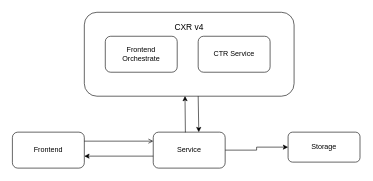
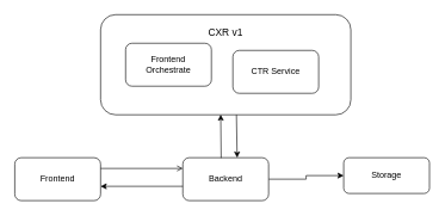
  <mxCell id="0" />
  <mxCell id="1" parent="0" />
  <mxCell id="2" value="Frontend" style="rounded=1;whiteSpace=wrap;html=1;" vertex="1" parent="1"><mxGeometry x="20" y="220" width="120" height="60" as="geometry" /></mxCell>
  <mxCell id="3" value="" style="group" vertex="1" connectable="0" parent="1"><mxGeometry x="140" y="20" width="350" height="140" as="geometry" /></mxCell>
  <mxCell id="4" value="" style="rounded=1;whiteSpace=wrap;html=1;" vertex="1" parent="3"><mxGeometry width="350" height="140" as="geometry" /></mxCell>
  <mxCell id="5" value="Frontend&lt;div&gt;Orchestrate&lt;/div&gt;" style="rounded=1;whiteSpace=wrap;html=1;" vertex="1" parent="3"><mxGeometry x="35" y="40" width="120" height="60" as="geometry" /></mxCell>
- <mxCell id="6" value="CTR Service" style="rounded=1;whiteSpace=wrap;html=1;" vertex="1" parent="3"><mxGeometry x="190" y="40" width="120" height="60" as="geometry" /></mxCell>
- <mxCell id="7" value="&lt;font style=&quot;font-size: 14px;&quot;&gt;CXR v4&lt;/font&gt;" style="text;html=1;align=center;verticalAlign=middle;whiteSpace=wrap;rounded=0;" vertex="1" parent="3"><mxGeometry x="135" y="10" width="80" height="30" as="geometry" /></mxCell>
+ <mxCell id="6" value="CTR Service" style="rounded=1;whiteSpace=wrap;html=1;" vertex="1" parent="3"><mxGeometry x="185" y="50" width="120" height="60" as="geometry" /></mxCell>
+ <mxCell id="7" value="&lt;font style=&quot;font-size: 14px;&quot;&gt;CXR v1&lt;/font&gt;" style="text;html=1;align=center;verticalAlign=middle;whiteSpace=wrap;rounded=0;" vertex="1" parent="3"><mxGeometry x="135" y="10" width="80" height="30" as="geometry" /></mxCell>
  <mxCell id="8" value="" style="edgeStyle=orthogonalEdgeStyle;rounded=0;orthogonalLoop=1;jettySize=auto;html=1;" edge="1" parent="1" source="9" target="10"><mxGeometry relative="1" as="geometry" /></mxCell>
- <mxCell id="9" value="Service" style="rounded=1;whiteSpace=wrap;html=1;" vertex="1" parent="1"><mxGeometry x="255" y="220" width="120" height="60" as="geometry" /></mxCell>
+ <mxCell id="9" value="Backend" style="rounded=1;whiteSpace=wrap;html=1;" vertex="1" parent="1"><mxGeometry x="255" y="220" width="120" height="60" as="geometry" /></mxCell>
  <mxCell id="10" value="Storage" style="rounded=1;whiteSpace=wrap;html=1;" vertex="1" parent="1"><mxGeometry x="480" y="220" width="120" height="50" as="geometry" /></mxCell>
  <mxCell id="11" value="" style="endArrow=classic;html=1;rounded=0;exitX=0.447;exitY=0.006;exitDx=0;exitDy=0;exitPerimeter=0;entryX=0.48;entryY=0.998;entryDx=0;entryDy=0;entryPerimeter=0;" edge="1" parent="1" source="9" target="4"><mxGeometry width="50" height="50" relative="1" as="geometry"><mxPoint x="270" y="200" as="sourcePoint" /><mxPoint x="320" y="150" as="targetPoint" /></mxGeometry></mxCell>
  <mxCell id="12" value="" style="endArrow=classic;html=1;rounded=0;exitX=0.437;exitY=-0.056;exitDx=0;exitDy=0;exitPerimeter=0;" edge="1" parent="1"><mxGeometry width="50" height="50" relative="1" as="geometry"><mxPoint x="330" y="160" as="sourcePoint" /><mxPoint x="331" y="220" as="targetPoint" /></mxGeometry></mxCell>
  <mxCell id="13" value="" style="endArrow=open;html=1;rounded=0;exitX=1;exitY=0.25;exitDx=0;exitDy=0;entryX=0;entryY=0.25;entryDx=0;entryDy=0;" edge="1" parent="1" source="2" target="9"><mxGeometry width="50" height="50" relative="1" as="geometry"><mxPoint x="300" y="190" as="sourcePoint" /><mxPoint x="350" y="140" as="targetPoint" /></mxGeometry></mxCell>
  <mxCell id="14" value="" style="endArrow=classic;html=1;rounded=0;exitX=0;exitY=0.5;exitDx=0;exitDy=0;entryX=1;entryY=0.5;entryDx=0;entryDy=0;" edge="1" parent="1"><mxGeometry width="50" height="50" relative="1" as="geometry"><mxPoint x="255" y="260" as="sourcePoint" /><mxPoint x="140" y="260" as="targetPoint" /></mxGeometry></mxCell>
